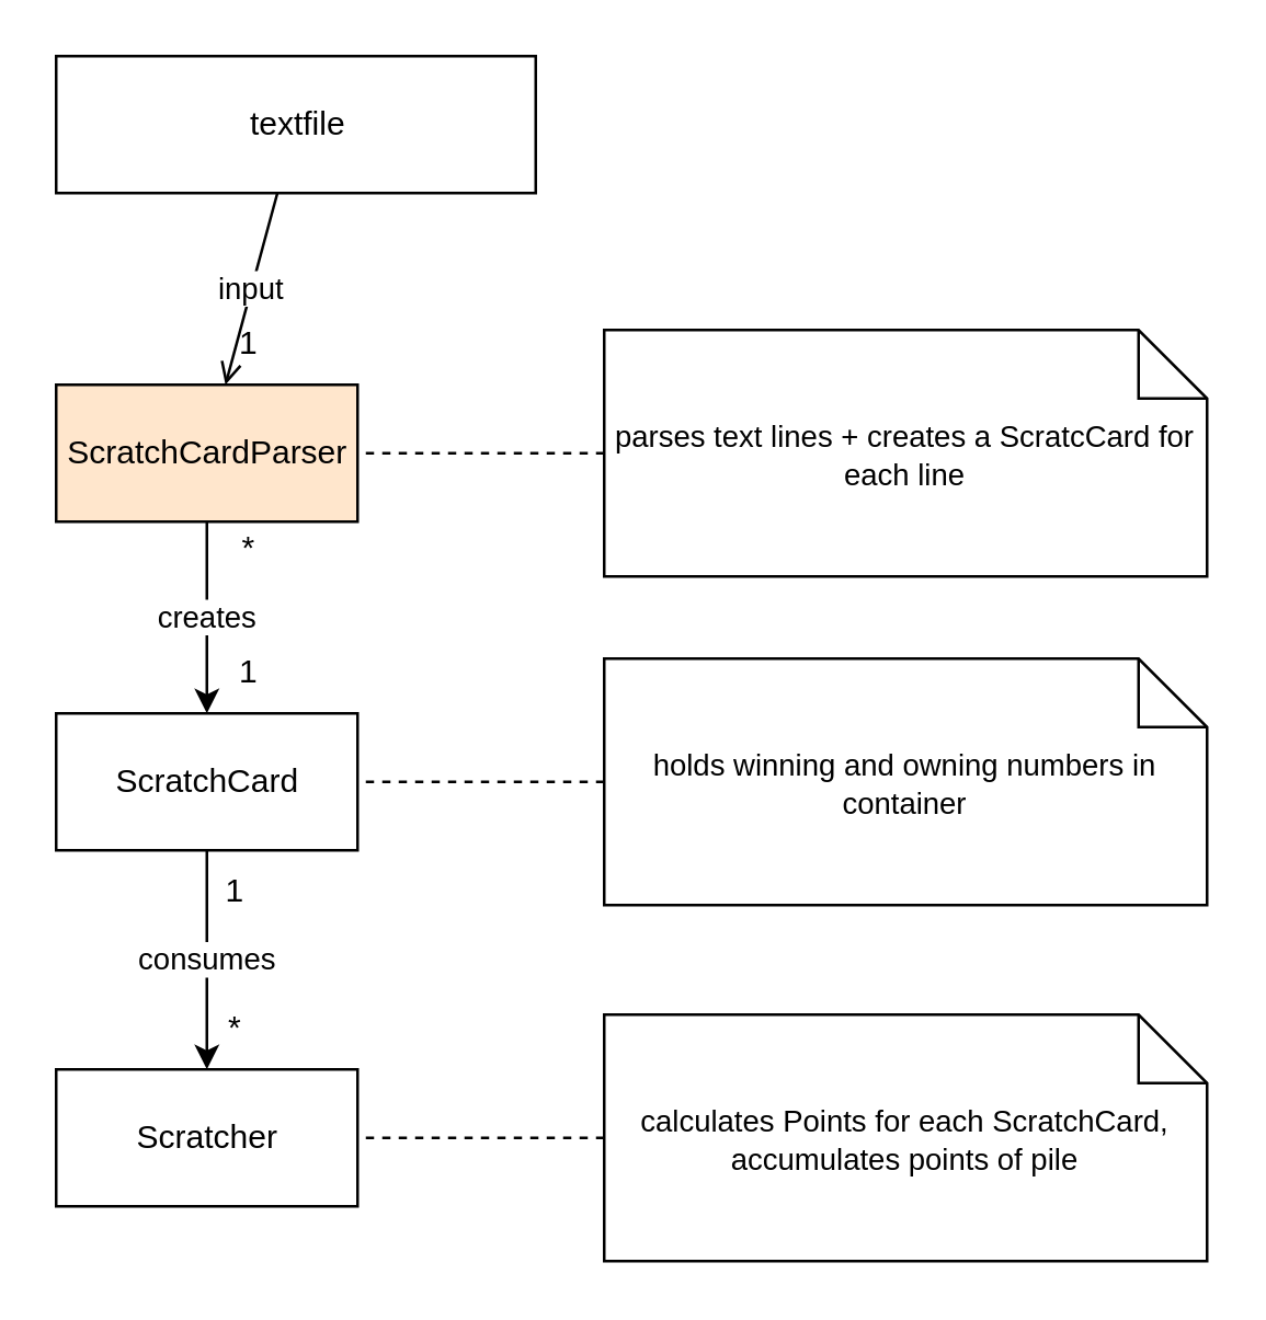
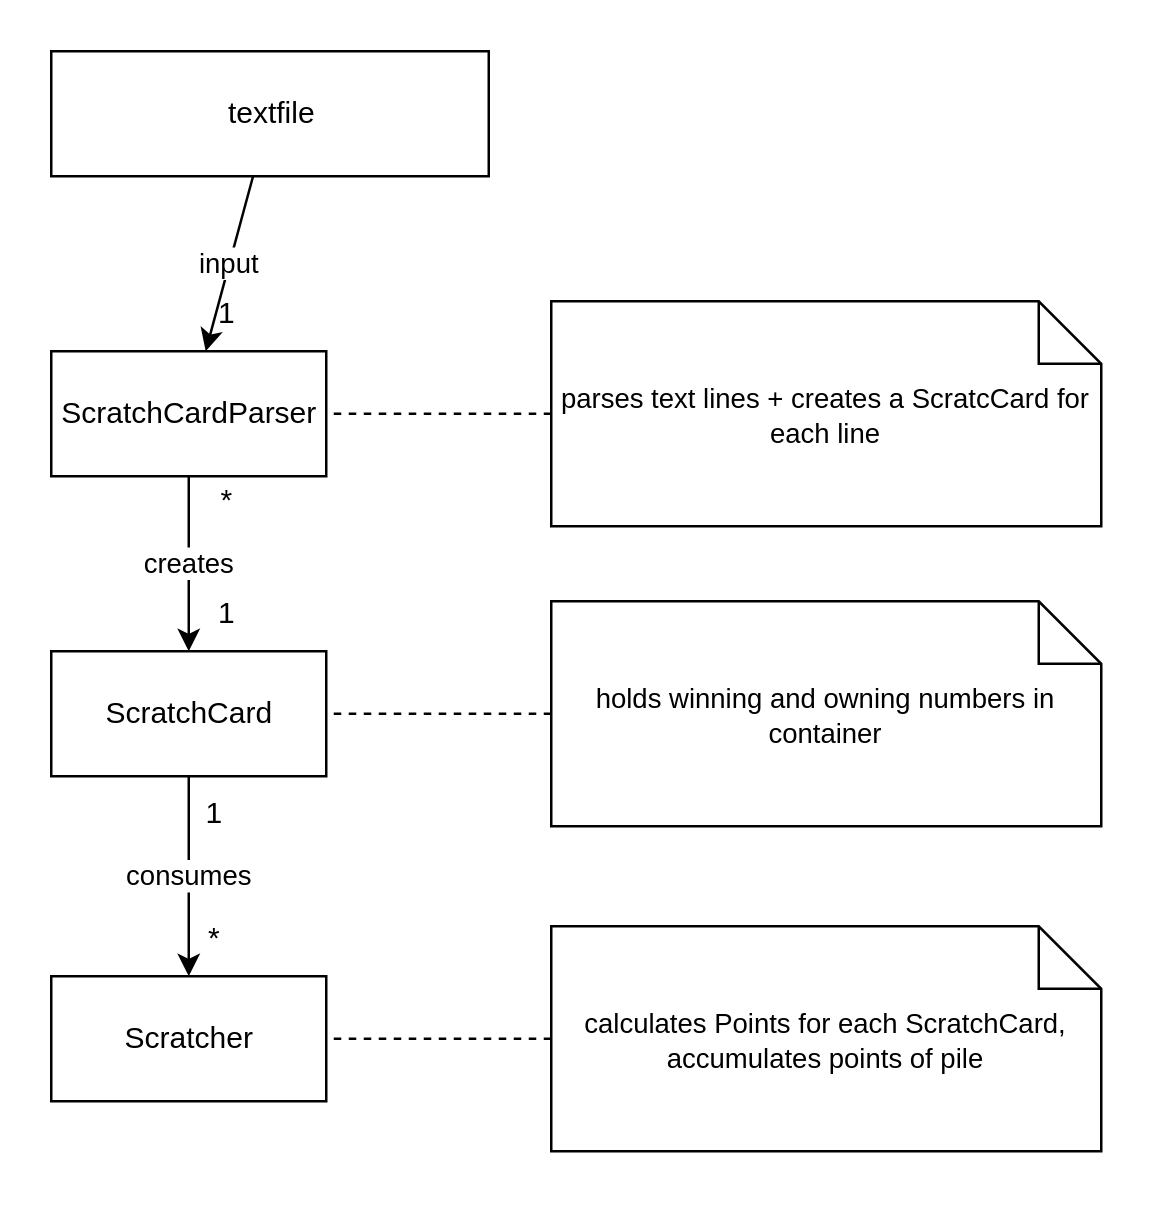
  <mxCell id="0" />
  <mxCell id="1" parent="0" />
- <mxCell id="2" value="input" style="edgeStyle=none;html=1;endArrow=open;" parent="1" source="3" target="5" edge="1"><mxGeometry relative="1" as="geometry" /></mxCell>
+ <mxCell id="2" value="input" style="edgeStyle=none;html=1;" parent="1" source="3" target="5" edge="1"><mxGeometry relative="1" as="geometry" /></mxCell>
  <mxCell id="3" value="textfile" style="html=1;" parent="1" vertex="1"><mxGeometry x="20" y="20" width="175" height="50" as="geometry" /></mxCell>
  <mxCell id="4" value="creates" style="edgeStyle=none;html=1;" parent="1" source="5" target="7" edge="1"><mxGeometry relative="1" as="geometry" /></mxCell>
- <mxCell id="5" value="ScratchCardParser" style="html=1;fillColor=#ffe6cc;" parent="1" vertex="1"><mxGeometry x="20" y="140" width="110" height="50" as="geometry" /></mxCell>
+ <mxCell id="5" value="ScratchCardParser" style="html=1;" parent="1" vertex="1"><mxGeometry x="20" y="140" width="110" height="50" as="geometry" /></mxCell>
  <mxCell id="6" value="consumes" style="edgeStyle=none;html=1;" parent="1" source="7" target="8" edge="1"><mxGeometry relative="1" as="geometry" /></mxCell>
  <mxCell id="7" value="ScratchCard" style="html=1;" parent="1" vertex="1"><mxGeometry x="20" y="260" width="110" height="50" as="geometry" /></mxCell>
  <mxCell id="8" value="Scratcher" style="html=1;" parent="1" vertex="1"><mxGeometry x="20" y="390" width="110" height="50" as="geometry" /></mxCell>
  <mxCell id="9" style="edgeStyle=none;html=1;dashed=1;endArrow=none;endFill=0;" parent="1" source="10" target="5" edge="1"><mxGeometry relative="1" as="geometry" /></mxCell>
  <mxCell id="10" value="&lt;span style=&quot;font-size: 11px;&quot;&gt;parses text lines + creates a ScratcCard for each line&lt;/span&gt;" style="shape=note2;boundedLbl=1;whiteSpace=wrap;html=1;size=25;verticalAlign=top;align=center;" parent="1" vertex="1"><mxGeometry x="220" y="120" width="220" height="90" as="geometry" /></mxCell>
  <mxCell id="11" style="edgeStyle=none;html=1;dashed=1;endArrow=none;endFill=0;" parent="1" source="12" target="7" edge="1"><mxGeometry relative="1" as="geometry" /></mxCell>
  <mxCell id="12" value="&lt;span style=&quot;font-size: 11px;&quot;&gt;holds winning and owning numbers in container&lt;/span&gt;" style="shape=note2;boundedLbl=1;whiteSpace=wrap;html=1;size=25;verticalAlign=top;align=center;" parent="1" vertex="1"><mxGeometry x="220" y="240" width="220" height="90" as="geometry" /></mxCell>
  <mxCell id="13" style="edgeStyle=none;html=1;dashed=1;endArrow=none;endFill=0;" parent="1" source="14" target="8" edge="1"><mxGeometry relative="1" as="geometry" /></mxCell>
  <mxCell id="14" value="&lt;span style=&quot;font-size: 11px;&quot;&gt;calculates Points for each ScratchCard,&lt;/span&gt;&lt;br style=&quot;font-size: 11px;&quot;&gt;&lt;span style=&quot;font-size: 11px;&quot;&gt;accumulates points of pile&lt;/span&gt;" style="shape=note2;boundedLbl=1;whiteSpace=wrap;html=1;size=25;verticalAlign=top;align=center;" parent="1" vertex="1"><mxGeometry x="220" y="370" width="220" height="90" as="geometry" /></mxCell>
  <mxCell id="15" value="1" style="text;html=1;align=center;verticalAlign=middle;resizable=0;points=[];autosize=1;strokeColor=none;fillColor=none;" parent="1" vertex="1"><mxGeometry x="75" y="110" width="30" height="30" as="geometry" /></mxCell>
  <mxCell id="16" value="1" style="text;html=1;align=center;verticalAlign=middle;resizable=0;points=[];autosize=1;strokeColor=none;fillColor=none;" parent="1" vertex="1"><mxGeometry x="75" y="230" width="30" height="30" as="geometry" /></mxCell>
  <mxCell id="17" value="*" style="text;html=1;align=center;verticalAlign=middle;resizable=0;points=[];autosize=1;strokeColor=none;fillColor=none;" parent="1" vertex="1"><mxGeometry x="75" y="185" width="30" height="30" as="geometry" /></mxCell>
  <mxCell id="18" value="*" style="text;html=1;align=center;verticalAlign=middle;resizable=0;points=[];autosize=1;strokeColor=none;fillColor=none;" parent="1" vertex="1"><mxGeometry x="70" y="360" width="30" height="30" as="geometry" /></mxCell>
  <mxCell id="19" value="1" style="text;html=1;align=center;verticalAlign=middle;resizable=0;points=[];autosize=1;strokeColor=none;fillColor=none;" parent="1" vertex="1"><mxGeometry x="70" y="310" width="30" height="30" as="geometry" /></mxCell>
